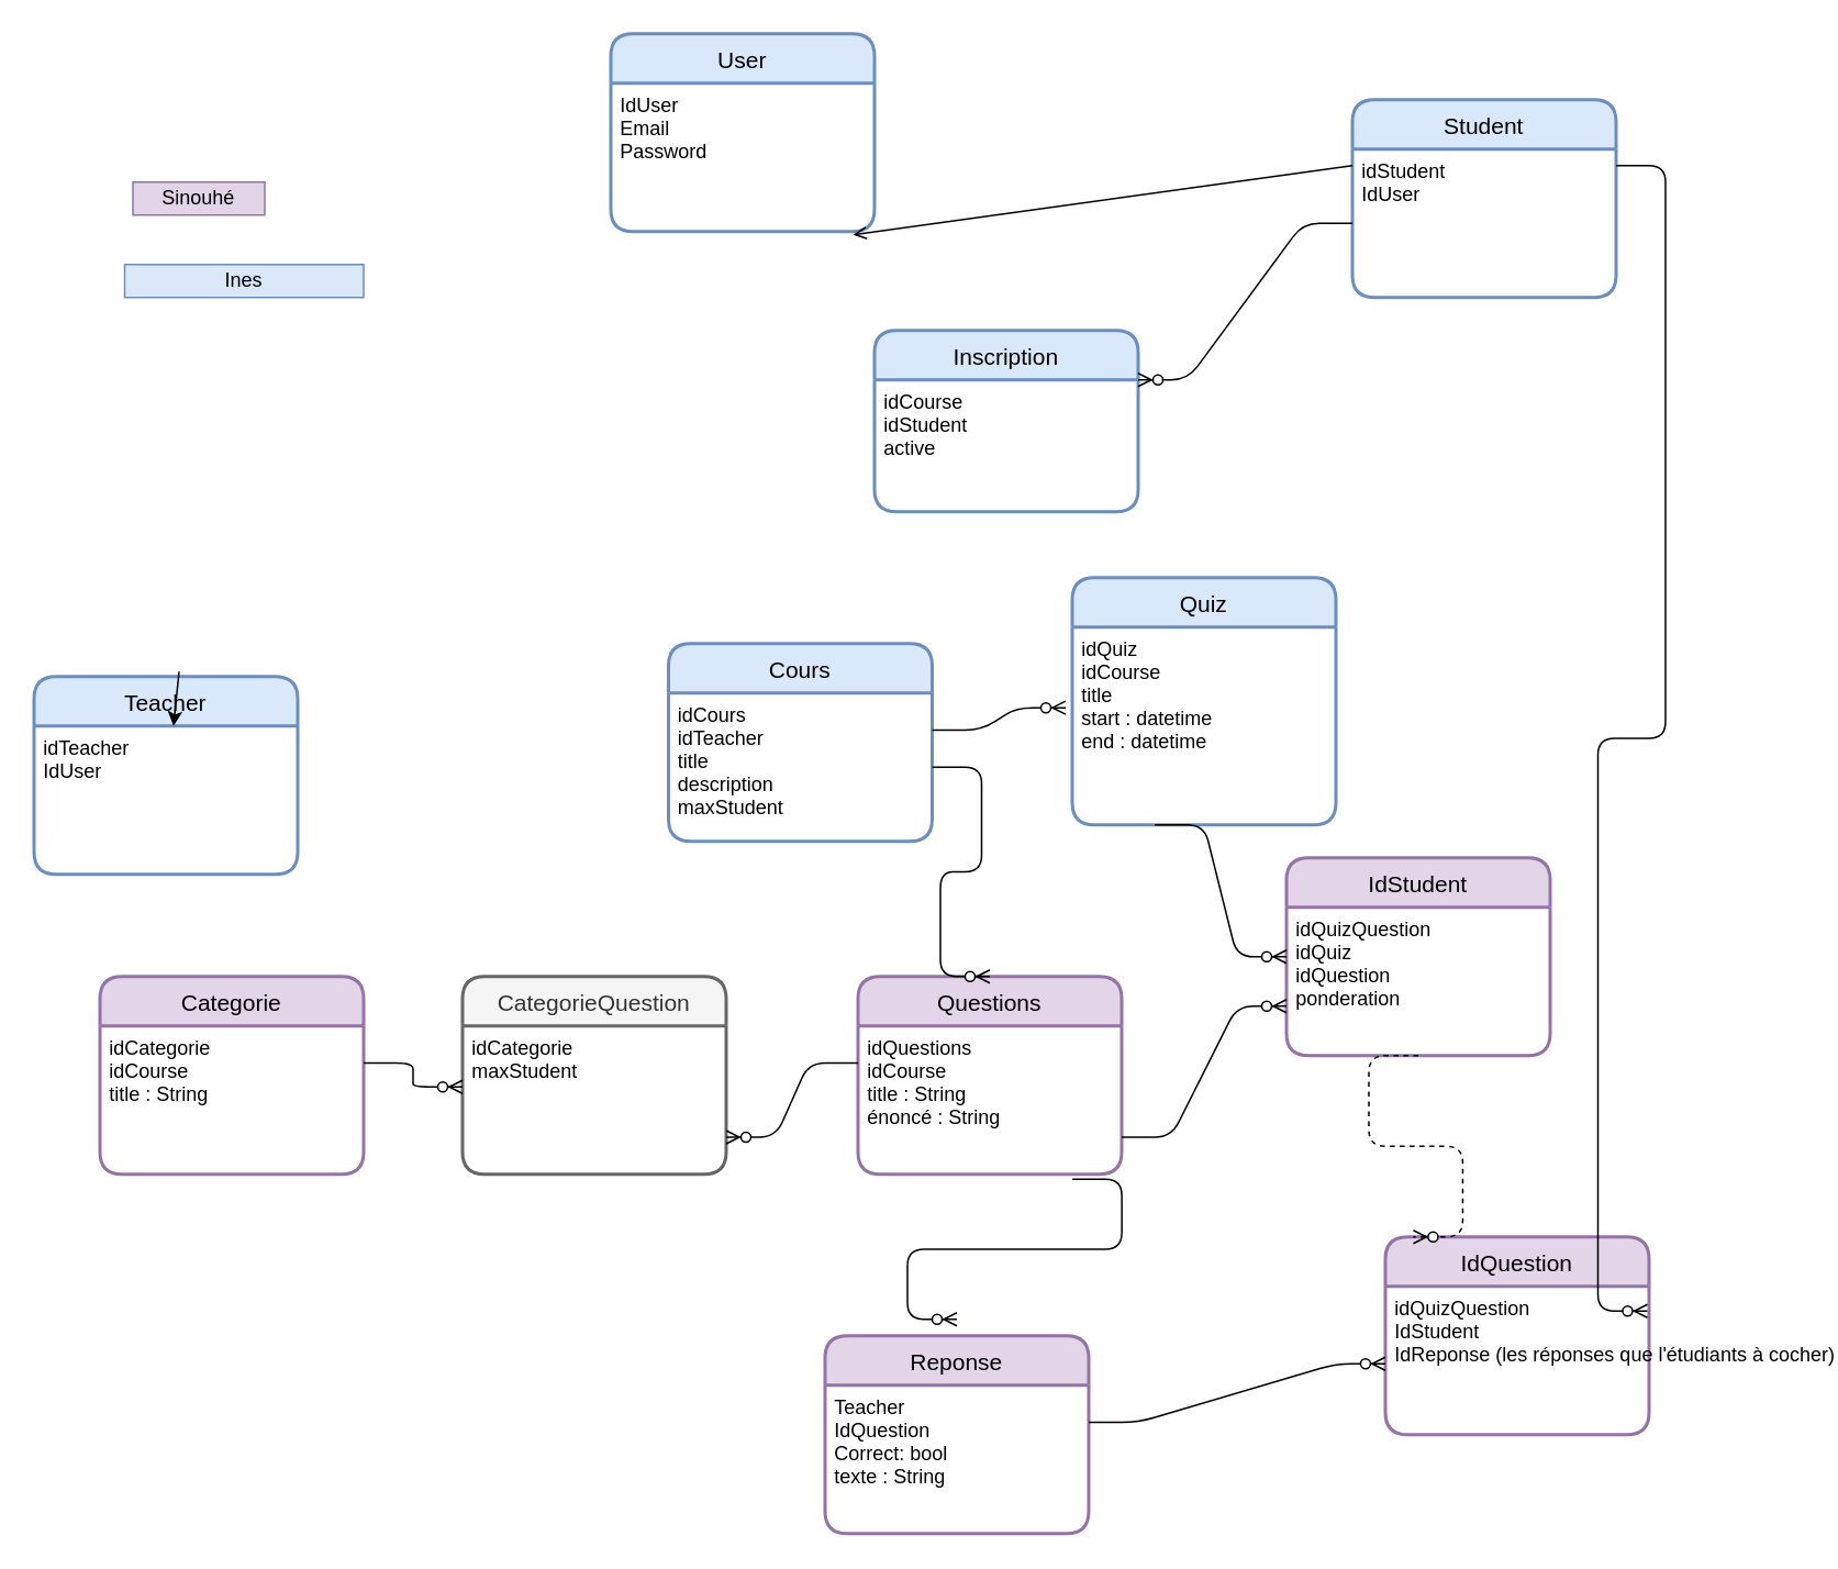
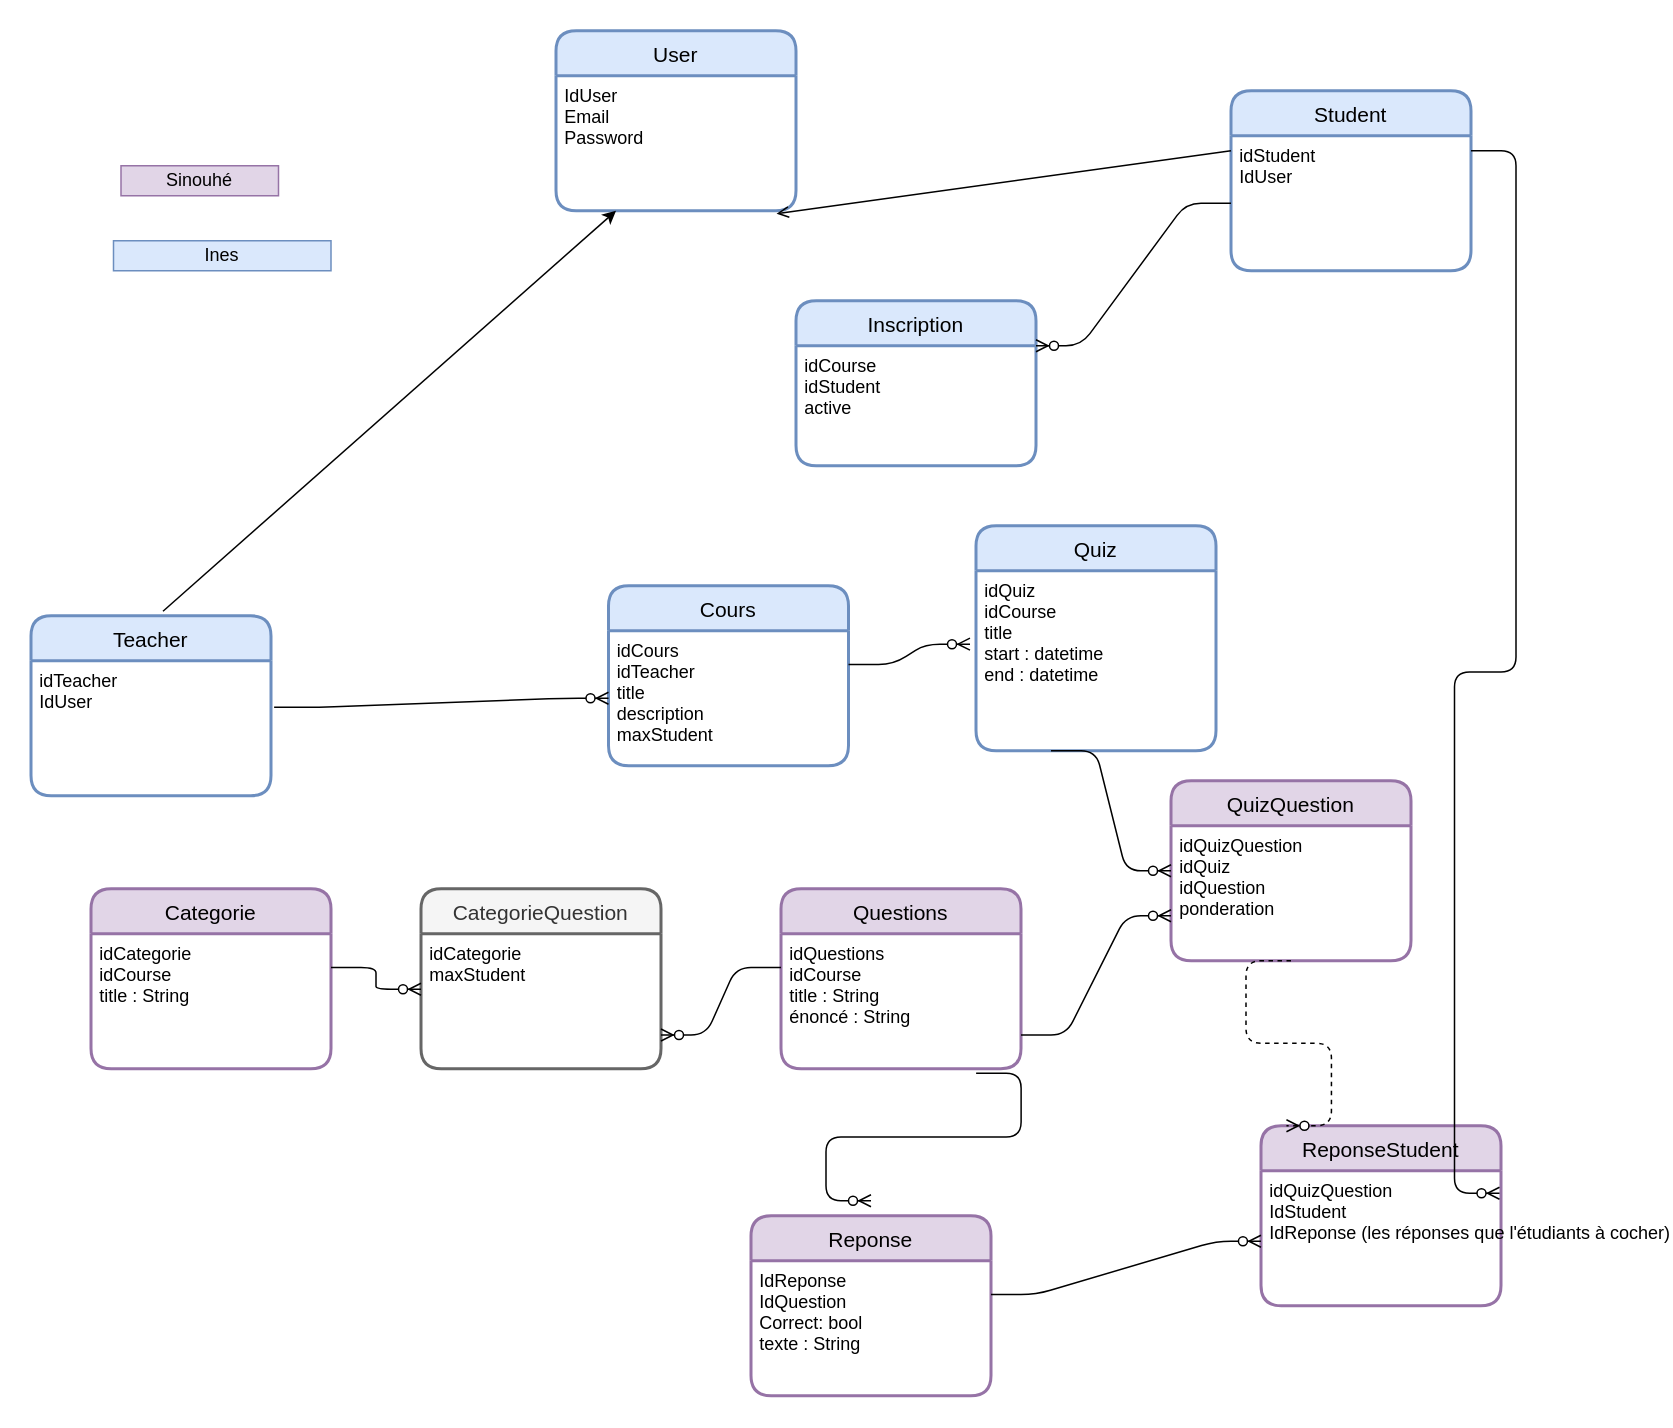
  <mxCell id="0" />
  <mxCell id="1" parent="0" />
  <mxCell id="2" value="Teacher" style="swimlane;childLayout=stackLayout;horizontal=1;startSize=30;horizontalStack=0;rounded=1;fontSize=14;fontStyle=0;strokeWidth=2;resizeParent=0;resizeLast=1;shadow=0;dashed=0;align=center;fillColor=#dae8fc;strokeColor=#6c8ebf;" parent="1" vertex="1"><mxGeometry x="20" y="410" width="160" height="120" as="geometry" /></mxCell>
  <mxCell id="3" value="idTeacher&#10;IdUser" style="align=left;strokeColor=none;fillColor=none;spacingLeft=4;fontSize=12;verticalAlign=top;resizable=0;rotatable=0;part=1;" parent="2" vertex="1"><mxGeometry y="30" width="160" height="90" as="geometry" /></mxCell>
  <mxCell id="4" value="Student" style="swimlane;childLayout=stackLayout;horizontal=1;startSize=30;horizontalStack=0;rounded=1;fontSize=14;fontStyle=0;strokeWidth=2;resizeParent=0;resizeLast=1;shadow=0;dashed=0;align=center;fillColor=#dae8fc;strokeColor=#6c8ebf;" parent="1" vertex="1"><mxGeometry x="820" y="60" width="160" height="120" as="geometry" /></mxCell>
  <mxCell id="5" value="idStudent&#10;IdUser" style="align=left;strokeColor=none;fillColor=none;spacingLeft=4;fontSize=12;verticalAlign=top;resizable=0;rotatable=0;part=1;" parent="4" vertex="1"><mxGeometry y="30" width="160" height="90" as="geometry" /></mxCell>
  <mxCell id="6" value="Cours" style="swimlane;childLayout=stackLayout;horizontal=1;startSize=30;horizontalStack=0;rounded=1;fontSize=14;fontStyle=0;strokeWidth=2;resizeParent=0;resizeLast=1;shadow=0;dashed=0;align=center;fillColor=#dae8fc;strokeColor=#6c8ebf;" parent="1" vertex="1"><mxGeometry x="405" y="390" width="160" height="120" as="geometry" /></mxCell>
  <mxCell id="7" value="idCours&#10;idTeacher&#10;title&#10;description&#10;maxStudent" style="align=left;strokeColor=none;fillColor=none;spacingLeft=4;fontSize=12;verticalAlign=top;resizable=0;rotatable=0;part=1;" parent="6" vertex="1"><mxGeometry y="30" width="160" height="90" as="geometry" /></mxCell>
  <mxCell id="8" value="Inscription" style="swimlane;childLayout=stackLayout;horizontal=1;startSize=30;horizontalStack=0;rounded=1;fontSize=14;fontStyle=0;strokeWidth=2;resizeParent=0;resizeLast=1;shadow=0;dashed=0;align=center;fillColor=#dae8fc;strokeColor=#6c8ebf;" parent="1" vertex="1"><mxGeometry x="530" y="200" width="160" height="110" as="geometry" /></mxCell>
  <mxCell id="9" value="idCourse&#10;idStudent&#10;active" style="align=left;strokeColor=none;fillColor=none;spacingLeft=4;fontSize=12;verticalAlign=top;resizable=0;rotatable=0;part=1;" parent="8" vertex="1"><mxGeometry y="30" width="160" height="80" as="geometry" /></mxCell>
  <mxCell id="10" value="Quiz" style="swimlane;childLayout=stackLayout;horizontal=1;startSize=30;horizontalStack=0;rounded=1;fontSize=14;fontStyle=0;strokeWidth=2;resizeParent=0;resizeLast=1;shadow=0;dashed=0;align=center;fillColor=#dae8fc;strokeColor=#6c8ebf;" parent="1" vertex="1"><mxGeometry x="650" y="350" width="160" height="150" as="geometry" /></mxCell>
  <mxCell id="11" value="idQuiz&#10;idCourse&#10;title&#10;start : datetime&#10;end : datetime&#10;" style="align=left;strokeColor=none;fillColor=none;spacingLeft=4;fontSize=12;verticalAlign=top;resizable=0;rotatable=0;part=1;" parent="10" vertex="1"><mxGeometry y="30" width="160" height="120" as="geometry" /></mxCell>
+ <mxCell id="12" value="" style="edgeStyle=entityRelationEdgeStyle;fontSize=12;html=1;endArrow=ERzeroToMany;endFill=1;exitX=1.013;exitY=0.344;exitDx=0;exitDy=0;exitPerimeter=0;entryX=0;entryY=0.5;entryDx=0;entryDy=0;" parent="1" source="3" target="7" edge="1"><mxGeometry width="100" height="100" relative="1" as="geometry"><mxPoint x="350" y="470" as="sourcePoint" /><mxPoint x="450" y="370" as="targetPoint" /></mxGeometry></mxCell>
  <mxCell id="13" value="" style="edgeStyle=entityRelationEdgeStyle;fontSize=12;html=1;endArrow=ERzeroToMany;endFill=1;entryX=1;entryY=0;entryDx=0;entryDy=0;" parent="1" source="5" target="9" edge="1"><mxGeometry width="100" height="100" relative="1" as="geometry"><mxPoint x="350" y="470" as="sourcePoint" /><mxPoint x="450" y="370" as="targetPoint" /></mxGeometry></mxCell>
  <mxCell id="14" value="Questions" style="swimlane;childLayout=stackLayout;horizontal=1;startSize=30;horizontalStack=0;rounded=1;fontSize=14;fontStyle=0;strokeWidth=2;resizeParent=0;resizeLast=1;shadow=0;dashed=0;align=center;fillColor=#e1d5e7;strokeColor=#9673a6;" parent="1" vertex="1"><mxGeometry x="520" y="592" width="160" height="120" as="geometry" /></mxCell>
  <mxCell id="15" value="idQuestions&#10;idCourse&#10;title : String&#10;énoncé : String&#10;" style="align=left;strokeColor=none;fillColor=none;spacingLeft=4;fontSize=12;verticalAlign=top;resizable=0;rotatable=0;part=1;" parent="14" vertex="1"><mxGeometry y="30" width="160" height="90" as="geometry" /></mxCell>
  <mxCell id="16" value="Categorie" style="swimlane;childLayout=stackLayout;horizontal=1;startSize=30;horizontalStack=0;rounded=1;fontSize=14;fontStyle=0;strokeWidth=2;resizeParent=0;resizeLast=1;shadow=0;dashed=0;align=center;fillColor=#e1d5e7;strokeColor=#9673a6;" parent="1" vertex="1"><mxGeometry x="60" y="592" width="160" height="120" as="geometry" /></mxCell>
  <mxCell id="17" value="idCategorie&#10;idCourse&#10;title : String" style="align=left;strokeColor=none;fillColor=none;spacingLeft=4;fontSize=12;verticalAlign=top;resizable=0;rotatable=0;part=1;" parent="16" vertex="1"><mxGeometry y="30" width="160" height="90" as="geometry" /></mxCell>
  <mxCell id="18" value="CategorieQuestion" style="swimlane;childLayout=stackLayout;horizontal=1;startSize=30;horizontalStack=0;rounded=1;fontSize=14;fontStyle=0;strokeWidth=2;resizeParent=0;resizeLast=1;shadow=0;dashed=0;align=center;fillColor=#f5f5f5;strokeColor=#666666;fontColor=#333333;" parent="1" vertex="1"><mxGeometry x="280" y="592" width="160" height="120" as="geometry" /></mxCell>
  <mxCell id="19" value="idCategorie&#10;maxStudent" style="align=left;strokeColor=none;fillColor=none;spacingLeft=4;fontSize=12;verticalAlign=top;resizable=0;rotatable=0;part=1;" parent="18" vertex="1"><mxGeometry y="30" width="160" height="90" as="geometry" /></mxCell>
  <mxCell id="20" value="" style="edgeStyle=entityRelationEdgeStyle;fontSize=12;html=1;endArrow=ERzeroToMany;endFill=1;exitX=1;exitY=0.25;exitDx=0;exitDy=0;" parent="1" source="17" edge="1"><mxGeometry width="100" height="100" relative="1" as="geometry"><mxPoint x="230" y="645" as="sourcePoint" /><mxPoint x="280" y="659" as="targetPoint" /></mxGeometry></mxCell>
  <mxCell id="21" value="" style="edgeStyle=entityRelationEdgeStyle;fontSize=12;html=1;endArrow=ERzeroToMany;endFill=1;entryX=1;entryY=0.75;entryDx=0;entryDy=0;exitX=0;exitY=0.25;exitDx=0;exitDy=0;" parent="1" source="15" target="19" edge="1"><mxGeometry width="100" height="100" relative="1" as="geometry"><mxPoint x="590" y="614.5" as="sourcePoint" /><mxPoint x="480" y="689.5" as="targetPoint" /></mxGeometry></mxCell>
- <mxCell id="22" value="IdStudent" style="swimlane;childLayout=stackLayout;horizontal=1;startSize=30;horizontalStack=0;rounded=1;fontSize=14;fontStyle=0;strokeWidth=2;resizeParent=0;resizeLast=1;shadow=0;dashed=0;align=center;fillColor=#e1d5e7;strokeColor=#9673a6;" parent="1" vertex="1"><mxGeometry x="780" y="520" width="160" height="120" as="geometry" /></mxCell>
+ <mxCell id="22" value="QuizQuestion" style="swimlane;childLayout=stackLayout;horizontal=1;startSize=30;horizontalStack=0;rounded=1;fontSize=14;fontStyle=0;strokeWidth=2;resizeParent=0;resizeLast=1;shadow=0;dashed=0;align=center;fillColor=#e1d5e7;strokeColor=#9673a6;" parent="1" vertex="1"><mxGeometry x="780" y="520" width="160" height="120" as="geometry" /></mxCell>
  <mxCell id="23" value="idQuizQuestion&#10;idQuiz&#10;idQuestion&#10;ponderation" style="align=left;strokeColor=none;fillColor=none;spacingLeft=4;fontSize=12;verticalAlign=top;resizable=0;rotatable=0;part=1;" parent="22" vertex="1"><mxGeometry y="30" width="160" height="90" as="geometry" /></mxCell>
  <mxCell id="24" value="Reponse" style="swimlane;childLayout=stackLayout;horizontal=1;startSize=30;horizontalStack=0;rounded=1;fontSize=14;fontStyle=0;strokeWidth=2;resizeParent=0;resizeLast=1;shadow=0;dashed=0;align=center;fillColor=#e1d5e7;strokeColor=#9673a6;" parent="1" vertex="1"><mxGeometry x="500" y="810" width="160" height="120" as="geometry" /></mxCell>
- <mxCell id="25" value="Teacher&#10;IdQuestion&#10;Correct: bool&#10;texte : String" style="align=left;strokeColor=none;fillColor=none;spacingLeft=4;fontSize=12;verticalAlign=top;resizable=0;rotatable=0;part=1;" parent="24" vertex="1"><mxGeometry y="30" width="160" height="90" as="geometry" /></mxCell>
+ <mxCell id="25" value="IdReponse&#10;IdQuestion&#10;Correct: bool&#10;texte : String" style="align=left;strokeColor=none;fillColor=none;spacingLeft=4;fontSize=12;verticalAlign=top;resizable=0;rotatable=0;part=1;" parent="24" vertex="1"><mxGeometry y="30" width="160" height="90" as="geometry" /></mxCell>
  <mxCell id="26" value="" style="edgeStyle=entityRelationEdgeStyle;fontSize=12;html=1;endArrow=ERzeroToMany;endFill=1;exitX=0.813;exitY=1.033;exitDx=0;exitDy=0;exitPerimeter=0;" parent="1" source="15" edge="1"><mxGeometry width="100" height="100" relative="1" as="geometry"><mxPoint x="790" y="627.5" as="sourcePoint" /><mxPoint x="580" y="800" as="targetPoint" /></mxGeometry></mxCell>
- <mxCell id="27" value="IdQuestion" style="swimlane;childLayout=stackLayout;horizontal=1;startSize=30;horizontalStack=0;rounded=1;fontSize=14;fontStyle=0;strokeWidth=2;resizeParent=0;resizeLast=1;shadow=0;dashed=0;align=center;fillColor=#e1d5e7;strokeColor=#9673a6;" parent="1" vertex="1"><mxGeometry x="840" y="750" width="160" height="120" as="geometry" /></mxCell>
+ <mxCell id="27" value="ReponseStudent" style="swimlane;childLayout=stackLayout;horizontal=1;startSize=30;horizontalStack=0;rounded=1;fontSize=14;fontStyle=0;strokeWidth=2;resizeParent=0;resizeLast=1;shadow=0;dashed=0;align=center;fillColor=#e1d5e7;strokeColor=#9673a6;" parent="1" vertex="1"><mxGeometry x="840" y="750" width="160" height="120" as="geometry" /></mxCell>
  <mxCell id="28" value="idQuizQuestion&#10;IdStudent&#10;IdReponse (les réponses que l'étudiants à cocher)" style="align=left;strokeColor=none;fillColor=none;spacingLeft=4;fontSize=12;verticalAlign=top;resizable=0;rotatable=0;part=1;" parent="27" vertex="1"><mxGeometry y="30" width="160" height="90" as="geometry" /></mxCell>
  <mxCell id="29" value="" style="edgeStyle=entityRelationEdgeStyle;fontSize=12;html=1;endArrow=ERzeroToMany;endFill=1;exitX=1;exitY=0.25;exitDx=0;exitDy=0;" parent="1" source="25" edge="1"><mxGeometry width="100" height="100" relative="1" as="geometry"><mxPoint x="880.04" y="750" as="sourcePoint" /><mxPoint x="839.96" y="827.03" as="targetPoint" /></mxGeometry></mxCell>
  <mxCell id="30" value="" style="edgeStyle=entityRelationEdgeStyle;fontSize=12;html=1;endArrow=ERzeroToMany;endFill=1;exitX=1;exitY=0.111;exitDx=0;exitDy=0;exitPerimeter=0;" parent="1" source="5" edge="1"><mxGeometry width="100" height="100" relative="1" as="geometry"><mxPoint x="860" y="440" as="sourcePoint" /><mxPoint x="999" y="795" as="targetPoint" /></mxGeometry></mxCell>
  <mxCell id="31" value="User" style="swimlane;childLayout=stackLayout;horizontal=1;startSize=30;horizontalStack=0;rounded=1;fontSize=14;fontStyle=0;strokeWidth=2;resizeParent=0;resizeLast=1;shadow=0;dashed=0;align=center;fillColor=#dae8fc;strokeColor=#6c8ebf;" parent="1" vertex="1"><mxGeometry x="370" y="20" width="160" height="120" as="geometry" /></mxCell>
  <mxCell id="32" value="IdUser&#10;Email&#10;Password" style="align=left;strokeColor=none;fillColor=none;spacingLeft=4;fontSize=12;verticalAlign=top;resizable=0;rotatable=0;part=1;" parent="31" vertex="1"><mxGeometry y="30" width="160" height="90" as="geometry" /></mxCell>
- <mxCell id="33" value="" style="endArrow=classic;html=1;exitX=0.55;exitY=-0.025;exitDx=0;exitDy=0;exitPerimeter=0;" parent="1" source="2" target="3" edge="1"><mxGeometry width="50" height="50" relative="1" as="geometry"><mxPoint x="80" y="410" as="sourcePoint" /><mxPoint x="130" y="360" as="targetPoint" /></mxGeometry></mxCell>
+ <mxCell id="33" value="" style="endArrow=classic;html=1;entryX=0.25;entryY=1;entryDx=0;entryDy=0;exitX=0.55;exitY=-0.025;exitDx=0;exitDy=0;exitPerimeter=0;" parent="1" source="2" target="32" edge="1"><mxGeometry width="50" height="50" relative="1" as="geometry"><mxPoint x="80" y="410" as="sourcePoint" /><mxPoint x="130" y="360" as="targetPoint" /></mxGeometry></mxCell>
  <mxCell id="34" value="" style="endArrow=open;html=1;entryX=0.919;entryY=1.022;entryDx=0;entryDy=0;exitX=0;exitY=0.111;exitDx=0;exitDy=0;exitPerimeter=0;entryPerimeter=0;" parent="1" source="5" target="32" edge="1"><mxGeometry width="50" height="50" relative="1" as="geometry"><mxPoint x="118" y="417" as="sourcePoint" /><mxPoint x="170" y="90" as="targetPoint" /></mxGeometry></mxCell>
  <mxCell id="35" value="" style="edgeStyle=entityRelationEdgeStyle;fontSize=12;html=1;endArrow=ERzeroToMany;endFill=1;exitX=0.5;exitY=1;exitDx=0;exitDy=0;entryX=0.106;entryY=0;entryDx=0;entryDy=0;entryPerimeter=0;dashed=1;" parent="1" source="23" target="27" edge="1"><mxGeometry width="100" height="100" relative="1" as="geometry"><mxPoint x="860" y="650" as="sourcePoint" /><mxPoint x="1036.96" y="892" as="targetPoint" /></mxGeometry></mxCell>
- <mxCell id="36" value="Sinouhé" style="text;html=1;strokeColor=#9673a6;fillColor=#e1d5e7;align=center;verticalAlign=middle;whiteSpace=wrap;rounded=0;" parent="1" vertex="1"><mxGeometry x="80" y="110" width="80" height="20" as="geometry" /></mxCell>
+ <mxCell id="36" value="Sinouhé" style="text;html=1;strokeColor=#9673a6;fillColor=#e1d5e7;align=center;verticalAlign=middle;whiteSpace=wrap;rounded=0;" parent="1" vertex="1"><mxGeometry x="80" y="110" width="105" height="20" as="geometry" /></mxCell>
  <mxCell id="37" value="Ines" style="text;html=1;strokeColor=#6c8ebf;fillColor=#dae8fc;align=center;verticalAlign=middle;whiteSpace=wrap;rounded=0;" parent="1" vertex="1"><mxGeometry x="75" y="160" width="145" height="20" as="geometry" /></mxCell>
  <mxCell id="38" value="" style="edgeStyle=entityRelationEdgeStyle;fontSize=12;html=1;endArrow=ERzeroToMany;endFill=1;entryX=0;entryY=0.75;entryDx=0;entryDy=0;exitX=1;exitY=0.75;exitDx=0;exitDy=0;" parent="1" source="15" target="22" edge="1"><mxGeometry width="100" height="100" relative="1" as="geometry"><mxPoint x="500" y="662.5" as="sourcePoint" /><mxPoint x="450" y="699.5" as="targetPoint" /></mxGeometry></mxCell>
  <mxCell id="39" value="" style="edgeStyle=entityRelationEdgeStyle;fontSize=12;html=1;endArrow=ERzeroToMany;endFill=1;" parent="1" edge="1"><mxGeometry width="100" height="100" relative="1" as="geometry"><mxPoint x="700" y="500" as="sourcePoint" /><mxPoint x="780" y="580" as="targetPoint" /></mxGeometry></mxCell>
- <mxCell id="40" value="" style="edgeStyle=entityRelationEdgeStyle;fontSize=12;html=1;endArrow=ERzeroToMany;endFill=1;exitX=1;exitY=0.5;exitDx=0;exitDy=0;entryX=0.5;entryY=0;entryDx=0;entryDy=0;" parent="1" source="7" target="14" edge="1"><mxGeometry width="100" height="100" relative="1" as="geometry"><mxPoint x="650" y="750" as="sourcePoint" /><mxPoint x="750" y="650" as="targetPoint" /></mxGeometry></mxCell>
  <mxCell id="41" value="" style="edgeStyle=entityRelationEdgeStyle;fontSize=12;html=1;endArrow=ERzeroToMany;endFill=1;exitX=1;exitY=0.25;exitDx=0;exitDy=0;entryX=-0.025;entryY=0.408;entryDx=0;entryDy=0;entryPerimeter=0;" parent="1" source="7" target="11" edge="1"><mxGeometry width="100" height="100" relative="1" as="geometry"><mxPoint x="650" y="550" as="sourcePoint" /><mxPoint x="750" y="450" as="targetPoint" /></mxGeometry></mxCell>
